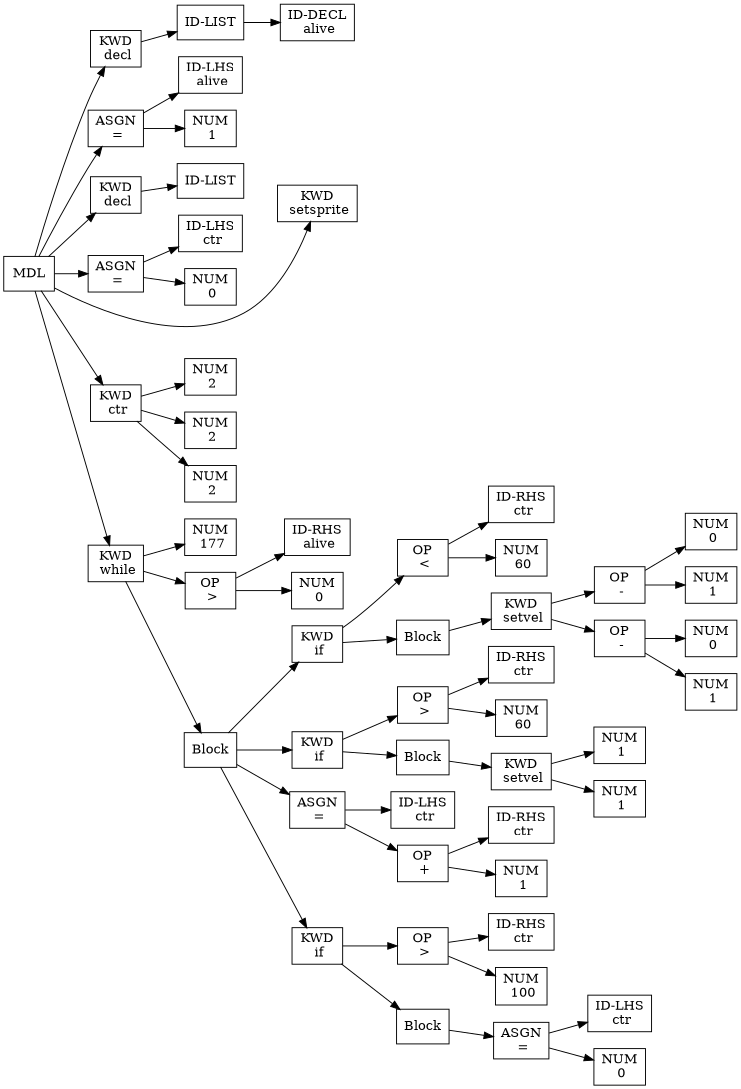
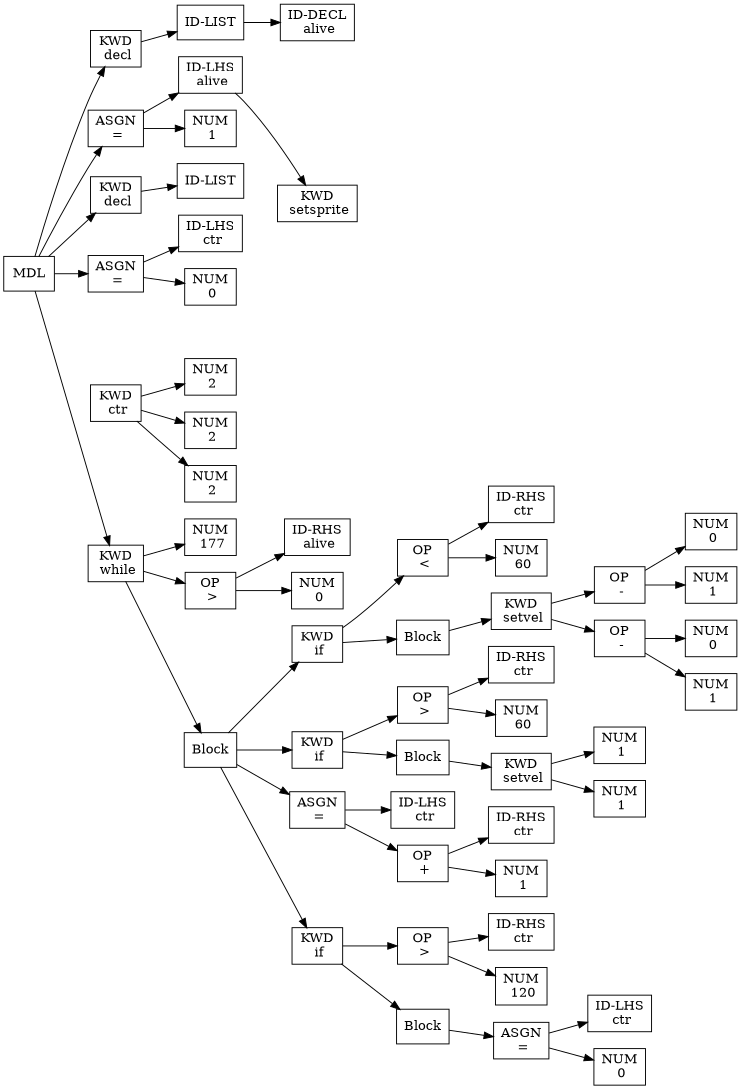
  digraph {
    rankdir=LR
    node [shape=record]
    n1 [label="MDL\n " uuid="c8f824d3-96d9-4a9a-bc1c-02a347e850d7"]
    n2 [label="KWD\n decl" uuid="566c58ff-f0fb-474c-b055-74d63d05c501"]
    n3 [label="ASGN\n =" uuid="d8eddf4c-675b-4bfb-b138-fbfec9a305fb"]
    n4 [label="KWD\n decl" uuid="da7d4a8c-6e87-412d-8f34-056f74c91f22"]
    n5 [label="ASGN\n =" uuid="c509dd41-1498-41f8-a3b3-03f7247a28ae"]
    n6 [label="KWD\n setsprite" uuid="6217245a-5c6f-4cde-a2e4-db83915aafdb"]
    n7 [label="KWD\n ctr" uuid="11fd7551-f72c-4573-8f60-26b597792fee"]
    n8 [label="KWD\n while" uuid="7e926cfe-3203-4814-a75f-e8aed66d57ad"]
    n9 [label="ID-LIST\n " uuid="14e97f44-499d-414f-907a-b6ed2ffa8ed1"]
    n10 [label="ID-LHS\n alive" uuid="e65e86ea-3083-4e5e-b559-1530fc0ec16c"]
    n11 [label="NUM\n 1" uuid="205a8ab8-426e-48f3-a1a8-3efe52146b6b"]
    n12 [label="ID-LIST\n " uuid="fc27c3ce-c852-40fa-88aa-ba78e37c47cd"]
    n13 [label="ID-LHS\n ctr" uuid="9250efd7-2c1d-4917-8c58-50d92ba25dfb"]
    n14 [label="NUM\n 0" uuid="364130f4-4318-4900-8cd4-7ba73838e79c"]
    n15 [label="NUM\n 2" uuid="1cd60b52-32b1-4a23-a2ab-e1fb6f491e2b"]
    n16 [label="NUM\n 2" uuid="5350a61d-7db4-4be6-8f28-4d5e840a6382"]
    n17 [label="NUM\n 2" uuid="646674e9-b8f4-47d0-a5bd-fe408256cc26"]
    n18 [label="NUM\n 177" uuid="ac3af1e8-df9a-4a9c-81c1-438d92b61cfd"]
    n19 [label="OP\n \>" uuid="755a3309-2dbf-47fd-9437-ef2595014546"]
    n20 [label="Block\n " uuid="446a5280-611a-493b-895a-090858111b6f"]
    n21 [label="ID-DECL\n alive" uuid="2e5fef58-3c69-452f-9dd2-928f093d5d15"]
    n22 [label="ID-RHS\n alive" uuid="c85b88a6-2d23-4974-8ad7-f2cc255af635"]
    n23 [label="NUM\n 0" uuid="324530ff-7d00-44ca-b484-1d4f8933182f"]
    n24 [label="KWD\n if" uuid="4b8777bc-b0e7-4e7e-b57e-898d301d14e0"]
    n25 [label="KWD\n if" uuid="13f711cd-de5c-463f-beaa-a2026167a007"]
    n26 [label="ASGN\n =" uuid="b49f2d84-faa0-4683-a051-38ce69615779"]
    n27 [label="KWD\n if" uuid="ab6084d5-4131-4f0d-8af5-3f07db730454"]
    n28 [label="OP\n \<" uuid="3fe1cd7e-13c7-4a62-99fd-f90a84912883"]
    n29 [label="Block\n " uuid="65b4c52a-eda1-450f-aeb8-307b1d6cf059"]
    n30 [label="OP\n \>" uuid="98d2e498-6262-4010-9c69-0dbffc63c60b"]
    n31 [label="Block\n " uuid="4f4a131a-405a-4c7f-b1ae-d7218d63a5d6"]
    n32 [label="ID-LHS\n ctr" uuid="4e306a75-1950-4f7c-ab2f-9f786b60245c"]
    n33 [label="OP\n +" uuid="0db7fcc0-2617-4ccd-93ca-9261389b0987"]
    n34 [label="OP\n \>" uuid="a670f3b4-8ae7-4037-8be6-c89f4f1857c5"]
    n35 [label="Block\n " uuid="0767a084-d735-48ad-bf53-dac3c3ceba73"]
    n36 [label="ID-RHS\n ctr" uuid="1b77a7d0-fe01-4b49-bf56-885203665f46"]
    n37 [label="NUM\n 60" uuid="871d0306-f3da-41da-be4f-8e75adc5d882"]
    n38 [label="KWD\n setvel" uuid="0c85a220-b48f-440b-bf97-927bd6bc7b0e"]
    n39 [label="OP\n -" uuid="c393bff3-ee50-4aa7-ade2-792fe2c1fb6d"]
    n40 [label="OP\n -" uuid="d65f5e67-9f33-42fa-993e-183b11394030"]
    n41 [label="NUM\n 0" uuid="f3457aab-f9a4-4451-becf-eea7391f2a23"]
    n42 [label="NUM\n 1" uuid="729c5b0a-2203-4cac-84ff-0bd3d4f063a8"]
    n43 [label="NUM\n 0" uuid="1f08c995-23a4-4df9-94dc-98a183631b27"]
    n44 [label="NUM\n 1" uuid="4c87e161-775e-47ba-a0b9-c86a44fd767f"]
    n45 [label="ID-RHS\n ctr" uuid="b02604cc-faba-4392-8b7f-d44361d66a65"]
    n46 [label="NUM\n 60" uuid="be0348fd-4001-4aba-901d-d6f292d0ad9e"]
    n47 [label="KWD\n setvel" uuid="4394d9ac-bc08-46b6-83be-56f50786de34"]
    n48 [label="NUM\n 1" uuid="dae28ee4-9fb7-4808-a8bf-f4527c1fa8b1"]
    n49 [label="NUM\n 1" uuid="f0c57916-06dc-48cd-b4fd-43779ef7876b"]
    n50 [label="ID-RHS\n ctr" uuid="19638e2c-f948-4125-92e8-37388ae5d468"]
    n51 [label="NUM\n 1" uuid="e2da3b1e-6f96-480c-a8bf-2367319bb9db"]
    n52 [label="ID-RHS\n ctr" uuid="d4c432cb-4d80-45e1-9311-12ce66095c74"]
-   n53 [label="NUM\n 100" uuid="29b81be2-8958-455f-b484-b8d0d08deed8"]
+   n53 [label="NUM\n 120" uuid="29b81be2-8958-455f-b484-b8d0d08deed8"]
    n54 [label="ASGN\n =" uuid="774d9c97-7a98-4cb5-94ac-99e2e1a11faf"]
    n55 [label="ID-LHS\n ctr" uuid="cd937438-3372-474b-94fe-841bcf9563d5"]
    n56 [label="NUM\n 0" uuid="f6448b87-6dc8-44bb-90cb-adb1c48d180f"]
    n1 -> n2
    n1 -> n3
    n1 -> n4
    n1 -> n5
-   n1 -> n6
-   n1 -> n7
+   n10 -> n6
    n1 -> n8
    n2 -> n9
    n3 -> n10
    n3 -> n11
    n4 -> n12
    n5 -> n13
    n5 -> n14
    n7 -> n15
    n7 -> n16
    n7 -> n17
    n8 -> n18
    n8 -> n19
    n8 -> n20
    n9 -> n21
    n19 -> n22
    n19 -> n23
    n20 -> n24
    n20 -> n25
    n20 -> n26
    n20 -> n27
    n24 -> n28
    n24 -> n29
    n25 -> n30
    n25 -> n31
    n26 -> n32
    n26 -> n33
    n27 -> n34
    n27 -> n35
    n28 -> n36
    n28 -> n37
    n29 -> n38
    n30 -> n45
    n30 -> n46
    n31 -> n47
    n33 -> n50
    n33 -> n51
    n34 -> n52
    n34 -> n53
    n35 -> n54
    n38 -> n39
    n38 -> n40
    n39 -> n41
    n39 -> n42
    n40 -> n43
    n40 -> n44
    n47 -> n48
    n47 -> n49
    n54 -> n55
    n54 -> n56
  }
